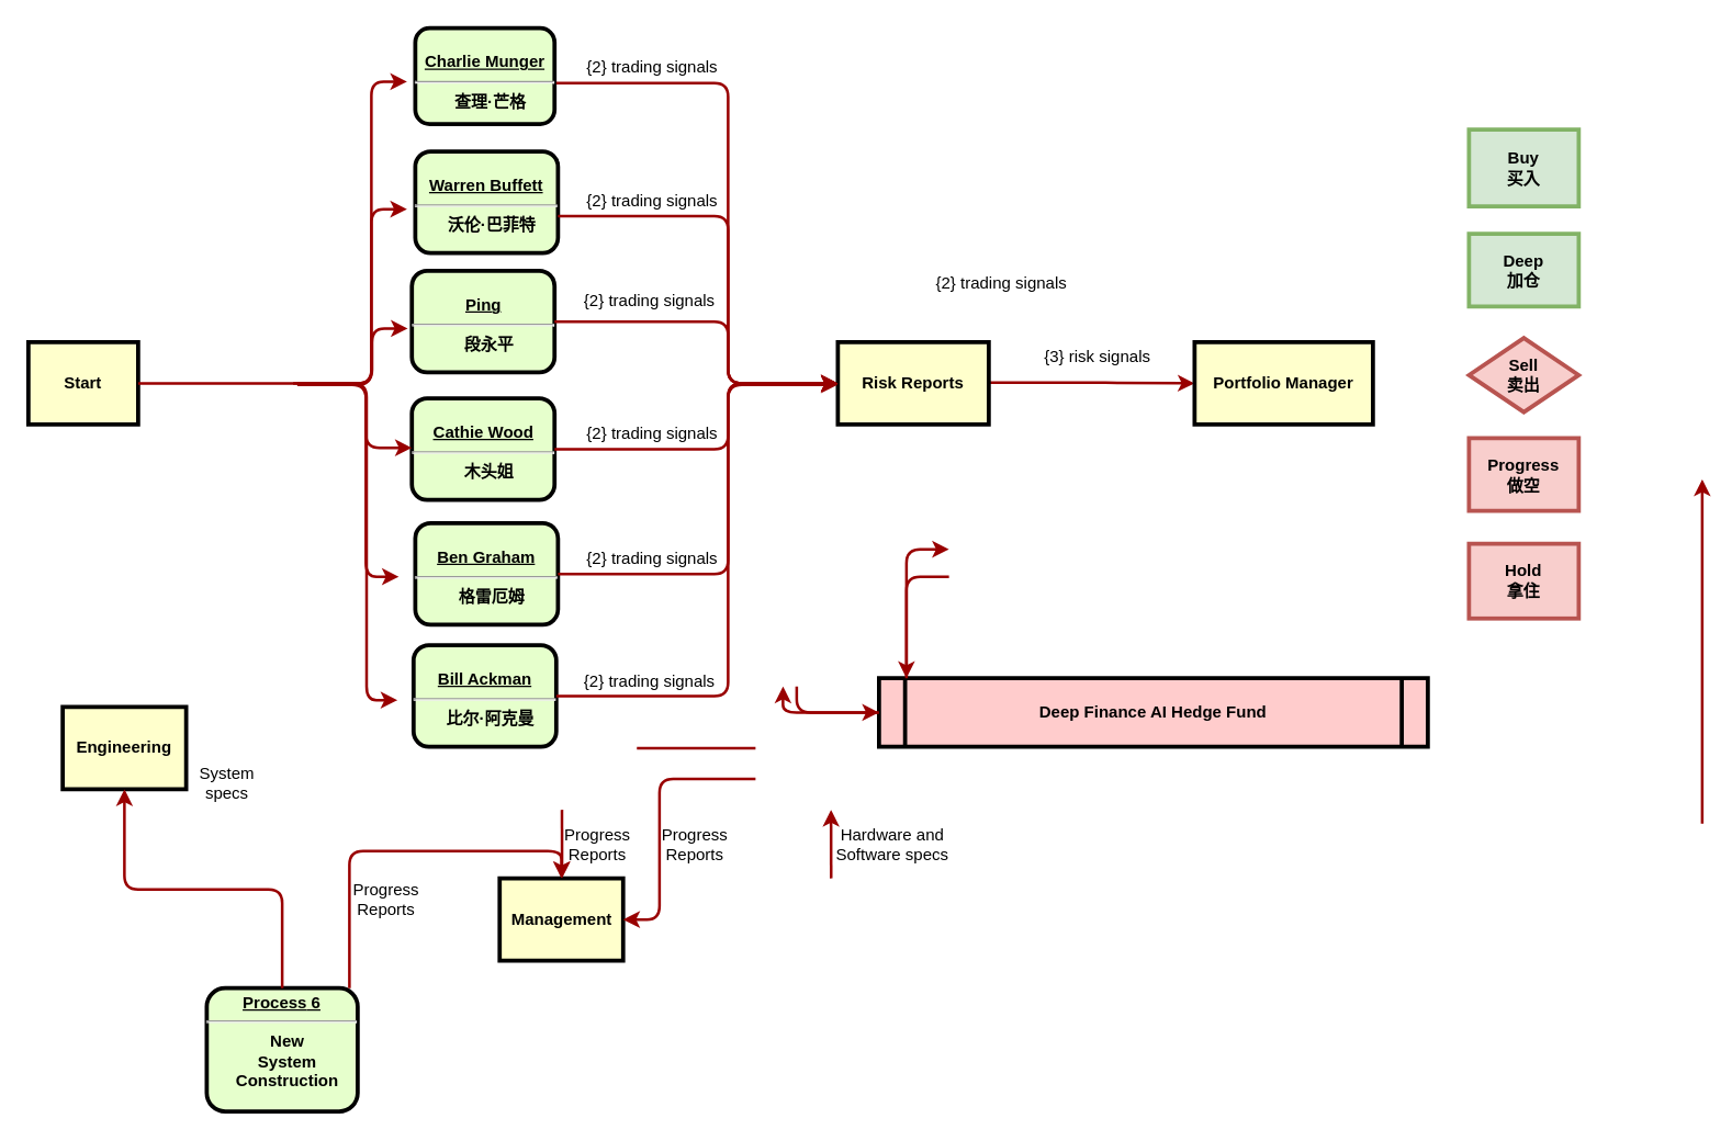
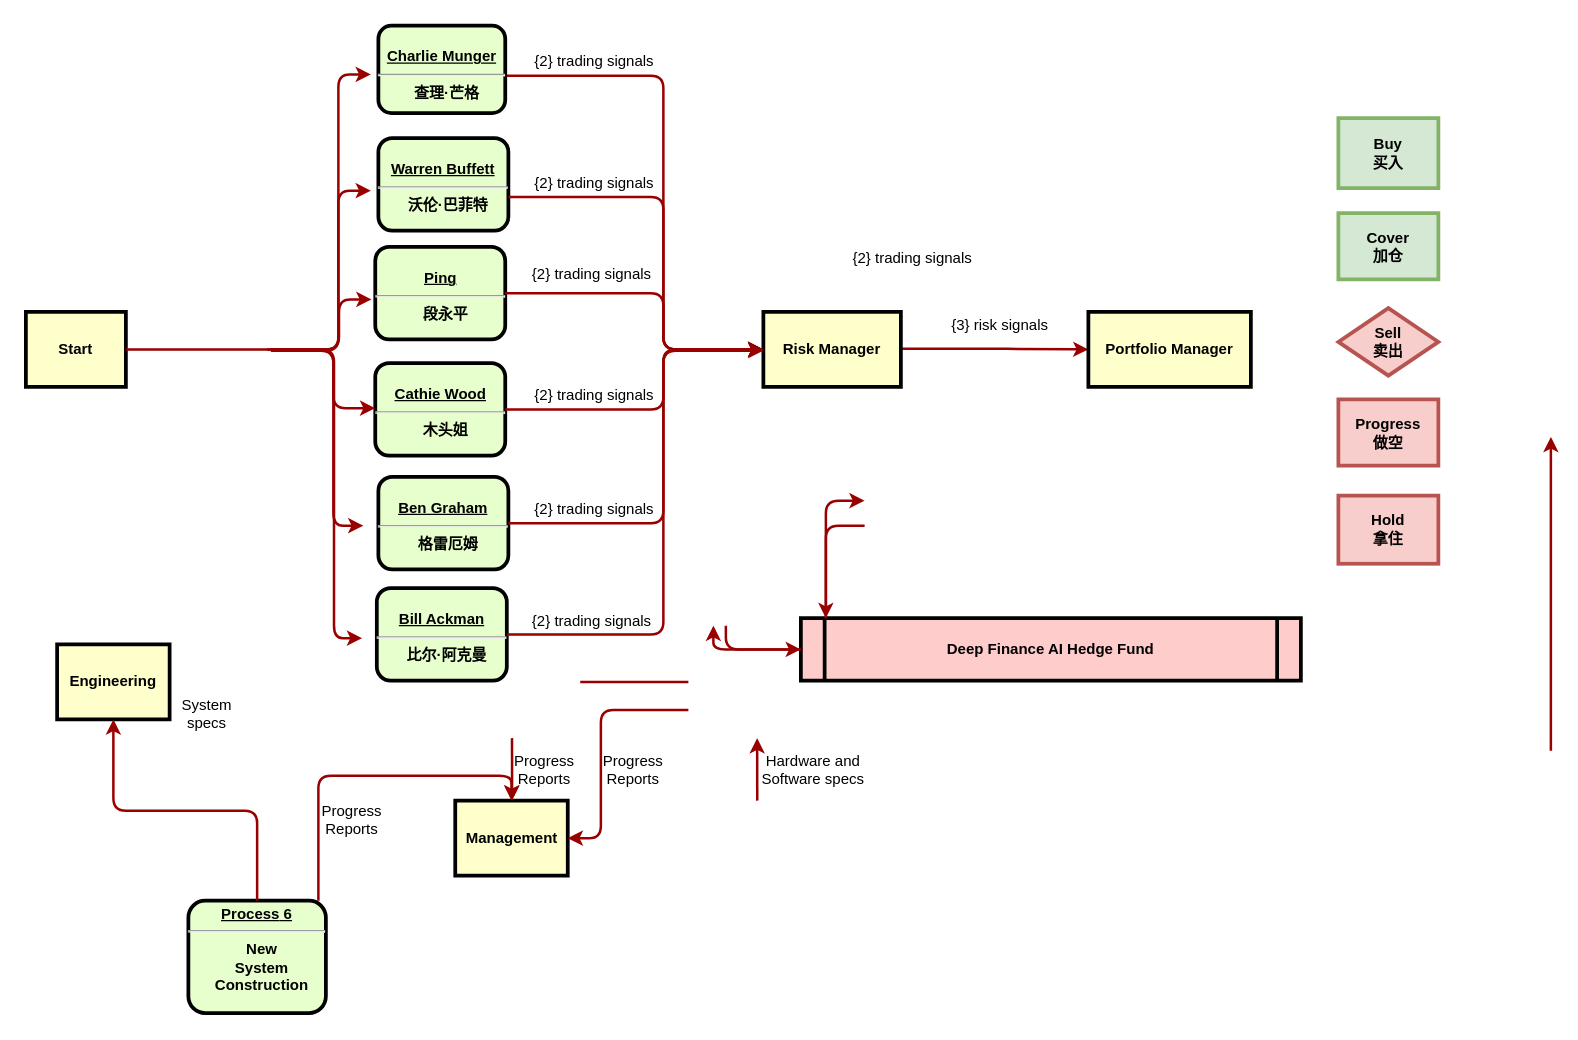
  <mxCell id="0" />
  <mxCell id="1" parent="0" />
  <mxCell id="2" value="&lt;p style=&quot;margin: 4px 0px 0px; text-align: center;&quot;&gt;&lt;u&gt;&lt;br&gt;Charlie Munger&lt;/u&gt;&lt;/p&gt;&lt;hr&gt;&lt;p style=&quot;margin: 0px; margin-left: 8px;&quot;&gt;查理·芒格&lt;/p&gt;" style="verticalAlign=middle;align=center;overflow=fill;fontSize=12;fontFamily=Helvetica;html=1;rounded=1;fontStyle=1;strokeWidth=3;fillColor=#E6FFCC" parent="1" vertex="1"><mxGeometry x="302" y="20" width="101.5" height="70" as="geometry" /></mxCell>
  <mxCell id="3" value="Start" style="whiteSpace=wrap;align=center;verticalAlign=middle;fontStyle=1;strokeWidth=3;fillColor=#FFFFCC" parent="1" vertex="1"><mxGeometry x="20" y="249" width="80" height="60" as="geometry" /></mxCell>
  <mxCell id="4" value="Deep Finance AI Hedge Fund" style="shape=process;whiteSpace=wrap;align=center;verticalAlign=middle;size=0.048;fontStyle=1;strokeWidth=3;fillColor=#FFCCCC" parent="1" vertex="1"><mxGeometry x="640" y="494" width="400" height="50" as="geometry" /></mxCell>
  <mxCell id="5" value="&lt;p style=&quot;margin: 0px; margin-top: 4px; text-align: center; text-decoration: underline;&quot;&gt;&lt;strong&gt;&lt;strong&gt;Process&lt;/strong&gt; 6&lt;br /&gt;&lt;/strong&gt;&lt;/p&gt;&lt;hr /&gt;&lt;p style=&quot;margin: 0px; margin-left: 8px;&quot;&gt;New&lt;/p&gt;&lt;p style=&quot;margin: 0px; margin-left: 8px;&quot;&gt;System&lt;/p&gt;&lt;p style=&quot;margin: 0px; margin-left: 8px;&quot;&gt;Construction&lt;/p&gt;" style="verticalAlign=middle;align=center;overflow=fill;fontSize=12;fontFamily=Helvetica;html=1;rounded=1;fontStyle=1;strokeWidth=3;fillColor=#E6FFCC" parent="1" vertex="1"><mxGeometry x="150" y="720" width="110" height="90" as="geometry" /></mxCell>
  <mxCell id="6" value="Management" style="whiteSpace=wrap;align=center;verticalAlign=middle;fontStyle=1;strokeWidth=3;fillColor=#FFFFCC" parent="1" vertex="1"><mxGeometry x="363.5" y="640" width="90" height="60" as="geometry" /></mxCell>
  <mxCell id="7" value="Engineering" style="whiteSpace=wrap;align=center;verticalAlign=middle;fontStyle=1;strokeWidth=3;fillColor=#FFFFCC" parent="1" vertex="1"><mxGeometry x="45" y="515" width="90" height="60" as="geometry" /></mxCell>
  <mxCell id="8" value="" style="endArrow=none;noEdgeStyle=1;strokeColor=#990000;strokeWidth=2" parent="1" edge="1"><mxGeometry relative="1" as="geometry"><mxPoint x="550" y="545" as="sourcePoint" /><mxPoint x="463.5" y="545" as="targetPoint" /></mxGeometry></mxCell>
  <mxCell id="9" value="" style="edgeStyle=elbowEdgeStyle;elbow=horizontal;strokeColor=#990000;strokeWidth=2;flowAnimation=0;" parent="1" edge="1"><mxGeometry width="100" height="100" relative="1" as="geometry"><mxPoint x="220" y="279" as="sourcePoint" /><mxPoint x="296" y="59" as="targetPoint" /><Array as="points"><mxPoint x="270" y="364" /></Array></mxGeometry></mxCell>
  <mxCell id="10" value="{2} trading signals" style="text;spacingTop=-5;align=center" parent="1" vertex="1"><mxGeometry x="390" y="40" width="170" height="20" as="geometry" /></mxCell>
  <mxCell id="11" value="" style="edgeStyle=elbowEdgeStyle;elbow=horizontal;strokeColor=#990000;strokeWidth=2" parent="1" edge="1"><mxGeometry width="100" height="100" relative="1" as="geometry"><mxPoint x="1239.998" y="600" as="sourcePoint" /><mxPoint x="1239.998" y="349" as="targetPoint" /></mxGeometry></mxCell>
  <mxCell id="12" value="" style="edgeStyle=elbowEdgeStyle;elbow=vertical;strokeColor=#990000;strokeWidth=2" parent="1" source="4" edge="1"><mxGeometry width="100" height="100" relative="1" as="geometry"><mxPoint x="510" y="490" as="sourcePoint" /><mxPoint x="691" y="400" as="targetPoint" /><Array as="points"><mxPoint x="660" y="400" /></Array></mxGeometry></mxCell>
  <mxCell id="13" value="" style="edgeStyle=elbowEdgeStyle;elbow=vertical;strokeColor=#990000;strokeWidth=2" parent="1" target="4" edge="1"><mxGeometry width="100" height="100" relative="1" as="geometry"><mxPoint x="691" y="420" as="sourcePoint" /><mxPoint x="570" y="390" as="targetPoint" /><Array as="points"><mxPoint x="660" y="420" /></Array></mxGeometry></mxCell>
  <mxCell id="14" value="" style="edgeStyle=elbowEdgeStyle;elbow=horizontal;strokeColor=#990000;strokeWidth=2" parent="1" target="4" edge="1"><mxGeometry width="100" height="100" relative="1" as="geometry"><mxPoint x="580" y="500" as="sourcePoint" /><mxPoint x="530" y="470" as="targetPoint" /><Array as="points"><mxPoint x="580" y="460" /></Array></mxGeometry></mxCell>
  <mxCell id="15" value="" style="edgeStyle=elbowEdgeStyle;elbow=horizontal;strokeColor=#990000;strokeWidth=2" parent="1" source="4" edge="1"><mxGeometry width="100" height="100" relative="1" as="geometry"><mxPoint x="410" y="580" as="sourcePoint" /><mxPoint x="570" y="500" as="targetPoint" /><Array as="points"><mxPoint x="570" y="470" /></Array></mxGeometry></mxCell>
  <mxCell id="16" value="" style="edgeStyle=elbowEdgeStyle;elbow=horizontal;strokeColor=#990000;strokeWidth=2" parent="1" edge="1"><mxGeometry width="100" height="100" relative="1" as="geometry"><mxPoint x="605.095" y="640" as="sourcePoint" /><mxPoint x="605.095" y="590" as="targetPoint" /></mxGeometry></mxCell>
  <mxCell id="17" value="Hardware and&#10;Software specs" style="text;spacingTop=-5;align=center" parent="1" vertex="1"><mxGeometry x="635" y="600" width="30" height="20" as="geometry" /></mxCell>
  <mxCell id="18" value="" style="edgeStyle=elbowEdgeStyle;elbow=horizontal;exitX=0;exitY=0.75;strokeColor=#990000;strokeWidth=2" parent="1" target="6" edge="1"><mxGeometry width="100" height="100" relative="1" as="geometry"><mxPoint x="550" y="567.5" as="sourcePoint" /><mxPoint x="530" y="620" as="targetPoint" /><Array as="points"><mxPoint x="480" y="620" /></Array></mxGeometry></mxCell>
  <mxCell id="19" value="Progress&#10;Reports" style="text;spacingTop=-5;align=center" parent="1" vertex="1"><mxGeometry x="491" y="600" width="30" height="20" as="geometry" /></mxCell>
  <mxCell id="20" value="" style="edgeStyle=elbowEdgeStyle;elbow=horizontal;strokeColor=#990000;strokeWidth=2" parent="1" target="6" edge="1"><mxGeometry width="100" height="100" relative="1" as="geometry"><mxPoint x="408.905" y="590" as="sourcePoint" /><mxPoint x="240" y="640" as="targetPoint" /></mxGeometry></mxCell>
  <mxCell id="21" value="Progress&#10;Reports" style="text;spacingTop=-5;align=center" parent="1" vertex="1"><mxGeometry x="420" y="600" width="30" height="20" as="geometry" /></mxCell>
  <mxCell id="22" value="" style="edgeStyle=elbowEdgeStyle;elbow=horizontal;strokeColor=#990000;strokeWidth=2" parent="1" source="5" target="6" edge="1"><mxGeometry width="100" height="100" relative="1" as="geometry"><mxPoint x="140" y="730" as="sourcePoint" /><mxPoint x="240" y="630" as="targetPoint" /><Array as="points"><mxPoint x="254" y="620" /></Array></mxGeometry></mxCell>
  <mxCell id="23" value="Progress&#10;Reports" style="text;spacingTop=-5;align=center" parent="1" vertex="1"><mxGeometry x="266" y="640" width="30" height="20" as="geometry" /></mxCell>
  <mxCell id="24" value="" style="edgeStyle=elbowEdgeStyle;elbow=vertical;strokeColor=#990000;strokeWidth=2" parent="1" source="5" target="7" edge="1"><mxGeometry width="100" height="100" relative="1" as="geometry"><mxPoint x="80" y="730" as="sourcePoint" /><mxPoint x="180" y="630" as="targetPoint" /></mxGeometry></mxCell>
  <mxCell id="25" value="System&#10;specs" style="text;spacingTop=-5;align=center" parent="1" vertex="1"><mxGeometry x="150" y="555" width="30" height="20" as="geometry" /></mxCell>
  <mxCell id="26" value="&lt;p style=&quot;margin: 4px 0px 0px; text-align: center;&quot;&gt;&lt;u&gt;&lt;br&gt;Warren Buffett&lt;/u&gt;&lt;/p&gt;&lt;hr&gt;&lt;p style=&quot;margin: 0px; margin-left: 8px;&quot;&gt;沃伦·巴菲特&lt;/p&gt;" style="verticalAlign=middle;align=center;overflow=fill;fontSize=12;fontFamily=Helvetica;html=1;rounded=1;fontStyle=1;strokeWidth=3;fillColor=#E6FFCC" vertex="1" parent="1"><mxGeometry x="302" y="110" width="104" height="74" as="geometry" /></mxCell>
  <mxCell id="27" value="" style="edgeStyle=elbowEdgeStyle;elbow=horizontal;strokeColor=#990000;strokeWidth=2;entryX=0;entryY=0.5;entryDx=0;entryDy=0;flowAnimation=0;" edge="1" parent="1"><mxGeometry width="100" height="100" relative="1" as="geometry"><mxPoint x="220" y="280" as="sourcePoint" /><mxPoint x="296" y="152" as="targetPoint" /><Array as="points"><mxPoint x="270" y="365" /><mxPoint x="270" y="235" /></Array></mxGeometry></mxCell>
  <mxCell id="28" value="&lt;p style=&quot;margin: 4px 0px 0px; text-align: center;&quot;&gt;&lt;u&gt;&lt;br&gt;Ping&lt;/u&gt;&lt;/p&gt;&lt;hr&gt;&lt;p style=&quot;margin: 0px; margin-left: 8px;&quot;&gt;段永平&lt;/p&gt;" style="verticalAlign=middle;align=center;overflow=fill;fontSize=12;fontFamily=Helvetica;html=1;rounded=1;fontStyle=1;strokeWidth=3;fillColor=#E6FFCC" vertex="1" parent="1"><mxGeometry x="299.5" y="197" width="104" height="74" as="geometry" /></mxCell>
  <mxCell id="29" value="&lt;p style=&quot;margin: 4px 0px 0px; text-align: center;&quot;&gt;&lt;u&gt;&lt;br&gt;Cathie Wood&lt;/u&gt;&lt;/p&gt;&lt;hr&gt;&lt;p style=&quot;margin: 0px; margin-left: 8px;&quot;&gt;木头姐&lt;/p&gt;" style="verticalAlign=middle;align=center;overflow=fill;fontSize=12;fontFamily=Helvetica;html=1;rounded=1;fontStyle=1;strokeWidth=3;fillColor=#E6FFCC;strokeColor=default;" vertex="1" parent="1"><mxGeometry x="299.5" y="290" width="104" height="74" as="geometry" /></mxCell>
  <mxCell id="30" value="&lt;p style=&quot;margin: 4px 0px 0px; text-align: center;&quot;&gt;&lt;u&gt;&lt;br&gt;Ben Graham&lt;/u&gt;&lt;/p&gt;&lt;hr&gt;&lt;p style=&quot;margin: 0px; margin-left: 8px;&quot;&gt;格雷厄姆&lt;/p&gt;" style="verticalAlign=middle;align=center;overflow=fill;fontSize=12;fontFamily=Helvetica;html=1;rounded=1;fontStyle=1;strokeWidth=3;fillColor=#E6FFCC;strokeColor=default;" vertex="1" parent="1"><mxGeometry x="302" y="381" width="104" height="74" as="geometry" /></mxCell>
  <mxCell id="31" value="&lt;p style=&quot;margin: 4px 0px 0px; text-align: center;&quot;&gt;&lt;u&gt;&lt;br&gt;Bill Ackman&lt;/u&gt;&lt;/p&gt;&lt;hr&gt;&lt;p style=&quot;margin: 0px; margin-left: 8px;&quot;&gt;比尔·阿克曼&lt;/p&gt;" style="verticalAlign=middle;align=center;overflow=fill;fontSize=12;fontFamily=Helvetica;html=1;rounded=1;fontStyle=1;strokeWidth=3;fillColor=#E6FFCC;strokeColor=default;" vertex="1" parent="1"><mxGeometry x="300.75" y="470" width="104" height="74" as="geometry" /></mxCell>
  <mxCell id="32" value="" style="edgeStyle=elbowEdgeStyle;elbow=horizontal;strokeColor=#990000;strokeWidth=2;entryX=0;entryY=0.5;entryDx=0;entryDy=0;flowAnimation=0;" edge="1" parent="1"><mxGeometry width="100" height="100" relative="1" as="geometry"><mxPoint x="213" y="279" as="sourcePoint" /><mxPoint x="296.5" y="239" as="targetPoint" /><Array as="points"><mxPoint x="270.5" y="452" /><mxPoint x="270.5" y="322" /></Array></mxGeometry></mxCell>
  <mxCell id="33" value="" style="edgeStyle=elbowEdgeStyle;elbow=horizontal;strokeColor=#990000;strokeWidth=2;flowAnimation=0;entryX=0;entryY=0.5;entryDx=0;entryDy=0;" edge="1" parent="1"><mxGeometry width="100" height="100" relative="1" as="geometry"><mxPoint x="216" y="279" as="sourcePoint" /><mxPoint x="299.5" y="326" as="targetPoint" /><Array as="points"><mxPoint x="266" y="364" /><mxPoint x="266" y="234" /></Array></mxGeometry></mxCell>
  <mxCell id="34" value="" style="edgeStyle=elbowEdgeStyle;elbow=horizontal;strokeColor=#990000;strokeWidth=2;flowAnimation=0;" edge="1" parent="1"><mxGeometry width="100" height="100" relative="1" as="geometry"><mxPoint x="216" y="280" as="sourcePoint" /><mxPoint x="290" y="420" as="targetPoint" /><Array as="points"><mxPoint x="266" y="365" /><mxPoint x="266" y="235" /></Array></mxGeometry></mxCell>
  <mxCell id="35" value="" style="edgeStyle=elbowEdgeStyle;elbow=horizontal;strokeColor=#990000;strokeWidth=2;flowAnimation=0;exitX=1;exitY=0.5;exitDx=0;exitDy=0;" edge="1" parent="1"><mxGeometry width="100" height="100" relative="1" as="geometry"><mxPoint x="100" y="279" as="sourcePoint" /><mxPoint x="289" y="510" as="targetPoint" /><Array as="points"><mxPoint x="266.5" y="365" /><mxPoint x="266.5" y="235" /></Array></mxGeometry></mxCell>
  <mxCell id="36" value="" style="edgeStyle=elbowEdgeStyle;elbow=horizontal;strokeColor=#990000;strokeWidth=2;entryX=0;entryY=0.5;entryDx=0;entryDy=0;" edge="1" parent="1" target="51"><mxGeometry width="100" height="100" relative="1" as="geometry"><mxPoint x="720" y="278.52" as="sourcePoint" /><mxPoint x="800" y="278.52" as="targetPoint" /></mxGeometry></mxCell>
  <mxCell id="37" value="{2} trading signals" style="text;spacingTop=-5;align=center" vertex="1" parent="1"><mxGeometry x="460" y="137" width="30" height="20" as="geometry" /></mxCell>
- <mxCell id="38" value="Risk Reports" style="whiteSpace=wrap;align=center;verticalAlign=middle;fontStyle=1;strokeWidth=3;fillColor=#FFFFCC" vertex="1" parent="1"><mxGeometry x="610" y="249" width="110" height="60" as="geometry" /></mxCell>
+ <mxCell id="38" value="Risk Manager" style="whiteSpace=wrap;align=center;verticalAlign=middle;fontStyle=1;strokeWidth=3;fillColor=#FFFFCC" vertex="1" parent="1"><mxGeometry x="610" y="249" width="110" height="60" as="geometry" /></mxCell>
  <mxCell id="39" value="{2} trading signals" style="text;spacingTop=-5;align=center" vertex="1" parent="1"><mxGeometry x="710" y="197" width="39" height="20" as="geometry" /></mxCell>
  <mxCell id="40" value="" style="edgeStyle=elbowEdgeStyle;elbow=horizontal;strokeColor=#990000;strokeWidth=2;entryX=0;entryY=0.5;entryDx=0;entryDy=0;" edge="1" parent="1" target="38"><mxGeometry width="100" height="100" relative="1" as="geometry"><mxPoint x="404.75" y="60" as="sourcePoint" /><mxPoint x="594.75" y="260" as="targetPoint" /><Array as="points"><mxPoint x="530" y="170" /></Array></mxGeometry></mxCell>
  <mxCell id="41" value="" style="edgeStyle=elbowEdgeStyle;elbow=horizontal;strokeColor=#990000;strokeWidth=2;entryX=0;entryY=0.5;entryDx=0;entryDy=0;exitX=1;exitY=0.5;exitDx=0;exitDy=0;" edge="1" parent="1" target="38"><mxGeometry width="100" height="100" relative="1" as="geometry"><mxPoint x="406" y="157" as="sourcePoint" /><mxPoint x="610" y="289" as="targetPoint" /><Array as="points"><mxPoint x="530" y="220" /></Array></mxGeometry></mxCell>
  <mxCell id="42" value="" style="edgeStyle=elbowEdgeStyle;elbow=horizontal;strokeColor=#990000;strokeWidth=2;entryX=0;entryY=0.5;entryDx=0;entryDy=0;exitX=1;exitY=0.5;exitDx=0;exitDy=0;endArrow=open;" edge="1" parent="1" source="28" target="38"><mxGeometry width="100" height="100" relative="1" as="geometry"><mxPoint x="416" y="167" as="sourcePoint" /><mxPoint x="620" y="299" as="targetPoint" /><Array as="points"><mxPoint x="530" y="270" /></Array></mxGeometry></mxCell>
  <mxCell id="43" value="" style="edgeStyle=elbowEdgeStyle;elbow=horizontal;strokeColor=#990000;strokeWidth=2;exitX=1;exitY=0.5;exitDx=0;exitDy=0;entryX=0;entryY=0.5;entryDx=0;entryDy=0;" edge="1" parent="1" source="29" target="38"><mxGeometry width="100" height="100" relative="1" as="geometry"><mxPoint x="406" y="330" as="sourcePoint" /><mxPoint x="600" y="280" as="targetPoint" /><Array as="points"><mxPoint x="530" y="310" /></Array></mxGeometry></mxCell>
  <mxCell id="44" value="" style="edgeStyle=elbowEdgeStyle;elbow=horizontal;strokeColor=#990000;strokeWidth=2;exitX=1;exitY=0.5;exitDx=0;exitDy=0;" edge="1" parent="1" source="30"><mxGeometry width="100" height="100" relative="1" as="geometry"><mxPoint x="414" y="337" as="sourcePoint" /><mxPoint x="610" y="280" as="targetPoint" /><Array as="points"><mxPoint x="530" y="350" /></Array></mxGeometry></mxCell>
  <mxCell id="45" value="" style="edgeStyle=elbowEdgeStyle;elbow=horizontal;strokeColor=#990000;strokeWidth=2;exitX=1;exitY=0.5;exitDx=0;exitDy=0;entryX=0;entryY=0.5;entryDx=0;entryDy=0;" edge="1" parent="1" source="31" target="38"><mxGeometry width="100" height="100" relative="1" as="geometry"><mxPoint x="416" y="428" as="sourcePoint" /><mxPoint x="620" y="290" as="targetPoint" /><Array as="points"><mxPoint x="530" y="400" /></Array></mxGeometry></mxCell>
  <mxCell id="46" value="{2} trading signals" style="text;spacingTop=-5;align=center" vertex="1" parent="1"><mxGeometry x="453.5" y="210" width="39" height="20" as="geometry" /></mxCell>
  <mxCell id="47" value="{2} trading signals" style="text;spacingTop=-5;align=center" vertex="1" parent="1"><mxGeometry x="455.5" y="307" width="39" height="20" as="geometry" /></mxCell>
  <mxCell id="48" value="{2} trading signals" style="text;spacingTop=-5;align=center" vertex="1" parent="1"><mxGeometry x="455.5" y="398" width="39" height="20" as="geometry" /></mxCell>
  <mxCell id="49" value="{2} trading signals" style="text;spacingTop=-5;align=center" vertex="1" parent="1"><mxGeometry x="453.5" y="488" width="39" height="20" as="geometry" /></mxCell>
  <mxCell id="50" value="{3} risk signals" style="text;spacingTop=-5;align=center" vertex="1" parent="1"><mxGeometry x="780" y="251" width="39" height="20" as="geometry" /></mxCell>
  <mxCell id="51" value="Portfolio Manager" style="whiteSpace=wrap;align=center;verticalAlign=middle;fontStyle=1;strokeWidth=3;fillColor=#FFFFCC" vertex="1" parent="1"><mxGeometry x="870" y="249" width="130" height="60" as="geometry" /></mxCell>
  <mxCell id="52" value="Buy&#10;买入" style="whiteSpace=wrap;align=center;verticalAlign=middle;fontStyle=1;strokeWidth=3;fillColor=#d5e8d4;strokeColor=#82b366;" vertex="1" parent="1"><mxGeometry x="1070" y="94" width="80" height="56" as="geometry" /></mxCell>
- <mxCell id="53" value="Deep&#10;加仓" style="whiteSpace=wrap;align=center;verticalAlign=middle;fontStyle=1;strokeWidth=3;fillColor=#d5e8d4;strokeColor=#82b366;" vertex="1" parent="1"><mxGeometry x="1070" y="170" width="80" height="53" as="geometry" /></mxCell>
+ <mxCell id="53" value="Cover&#10;加仓" style="whiteSpace=wrap;align=center;verticalAlign=middle;fontStyle=1;strokeWidth=3;fillColor=#d5e8d4;strokeColor=#82b366;" vertex="1" parent="1"><mxGeometry x="1070" y="170" width="80" height="53" as="geometry" /></mxCell>
  <mxCell id="54" value="Sell&#10;卖出" style="rhombus;whiteSpace=wrap;align=center;verticalAlign=middle;fontStyle=1;strokeWidth=3;fillColor=#f8cecc;strokeColor=#b85450;" vertex="1" parent="1"><mxGeometry x="1070" y="246" width="80" height="54" as="geometry" /></mxCell>
  <mxCell id="55" value="Progress&#10;做空" style="whiteSpace=wrap;align=center;verticalAlign=middle;fontStyle=1;strokeWidth=3;fillColor=#f8cecc;strokeColor=#b85450;" vertex="1" parent="1"><mxGeometry x="1070" y="319" width="80" height="53" as="geometry" /></mxCell>
  <mxCell id="56" value="Hold&#10;拿住" style="whiteSpace=wrap;align=center;verticalAlign=middle;fontStyle=1;strokeWidth=3;fillColor=#f8cecc;strokeColor=#b85450;" vertex="1" parent="1"><mxGeometry x="1070" y="396" width="80" height="54.5" as="geometry" /></mxCell>
